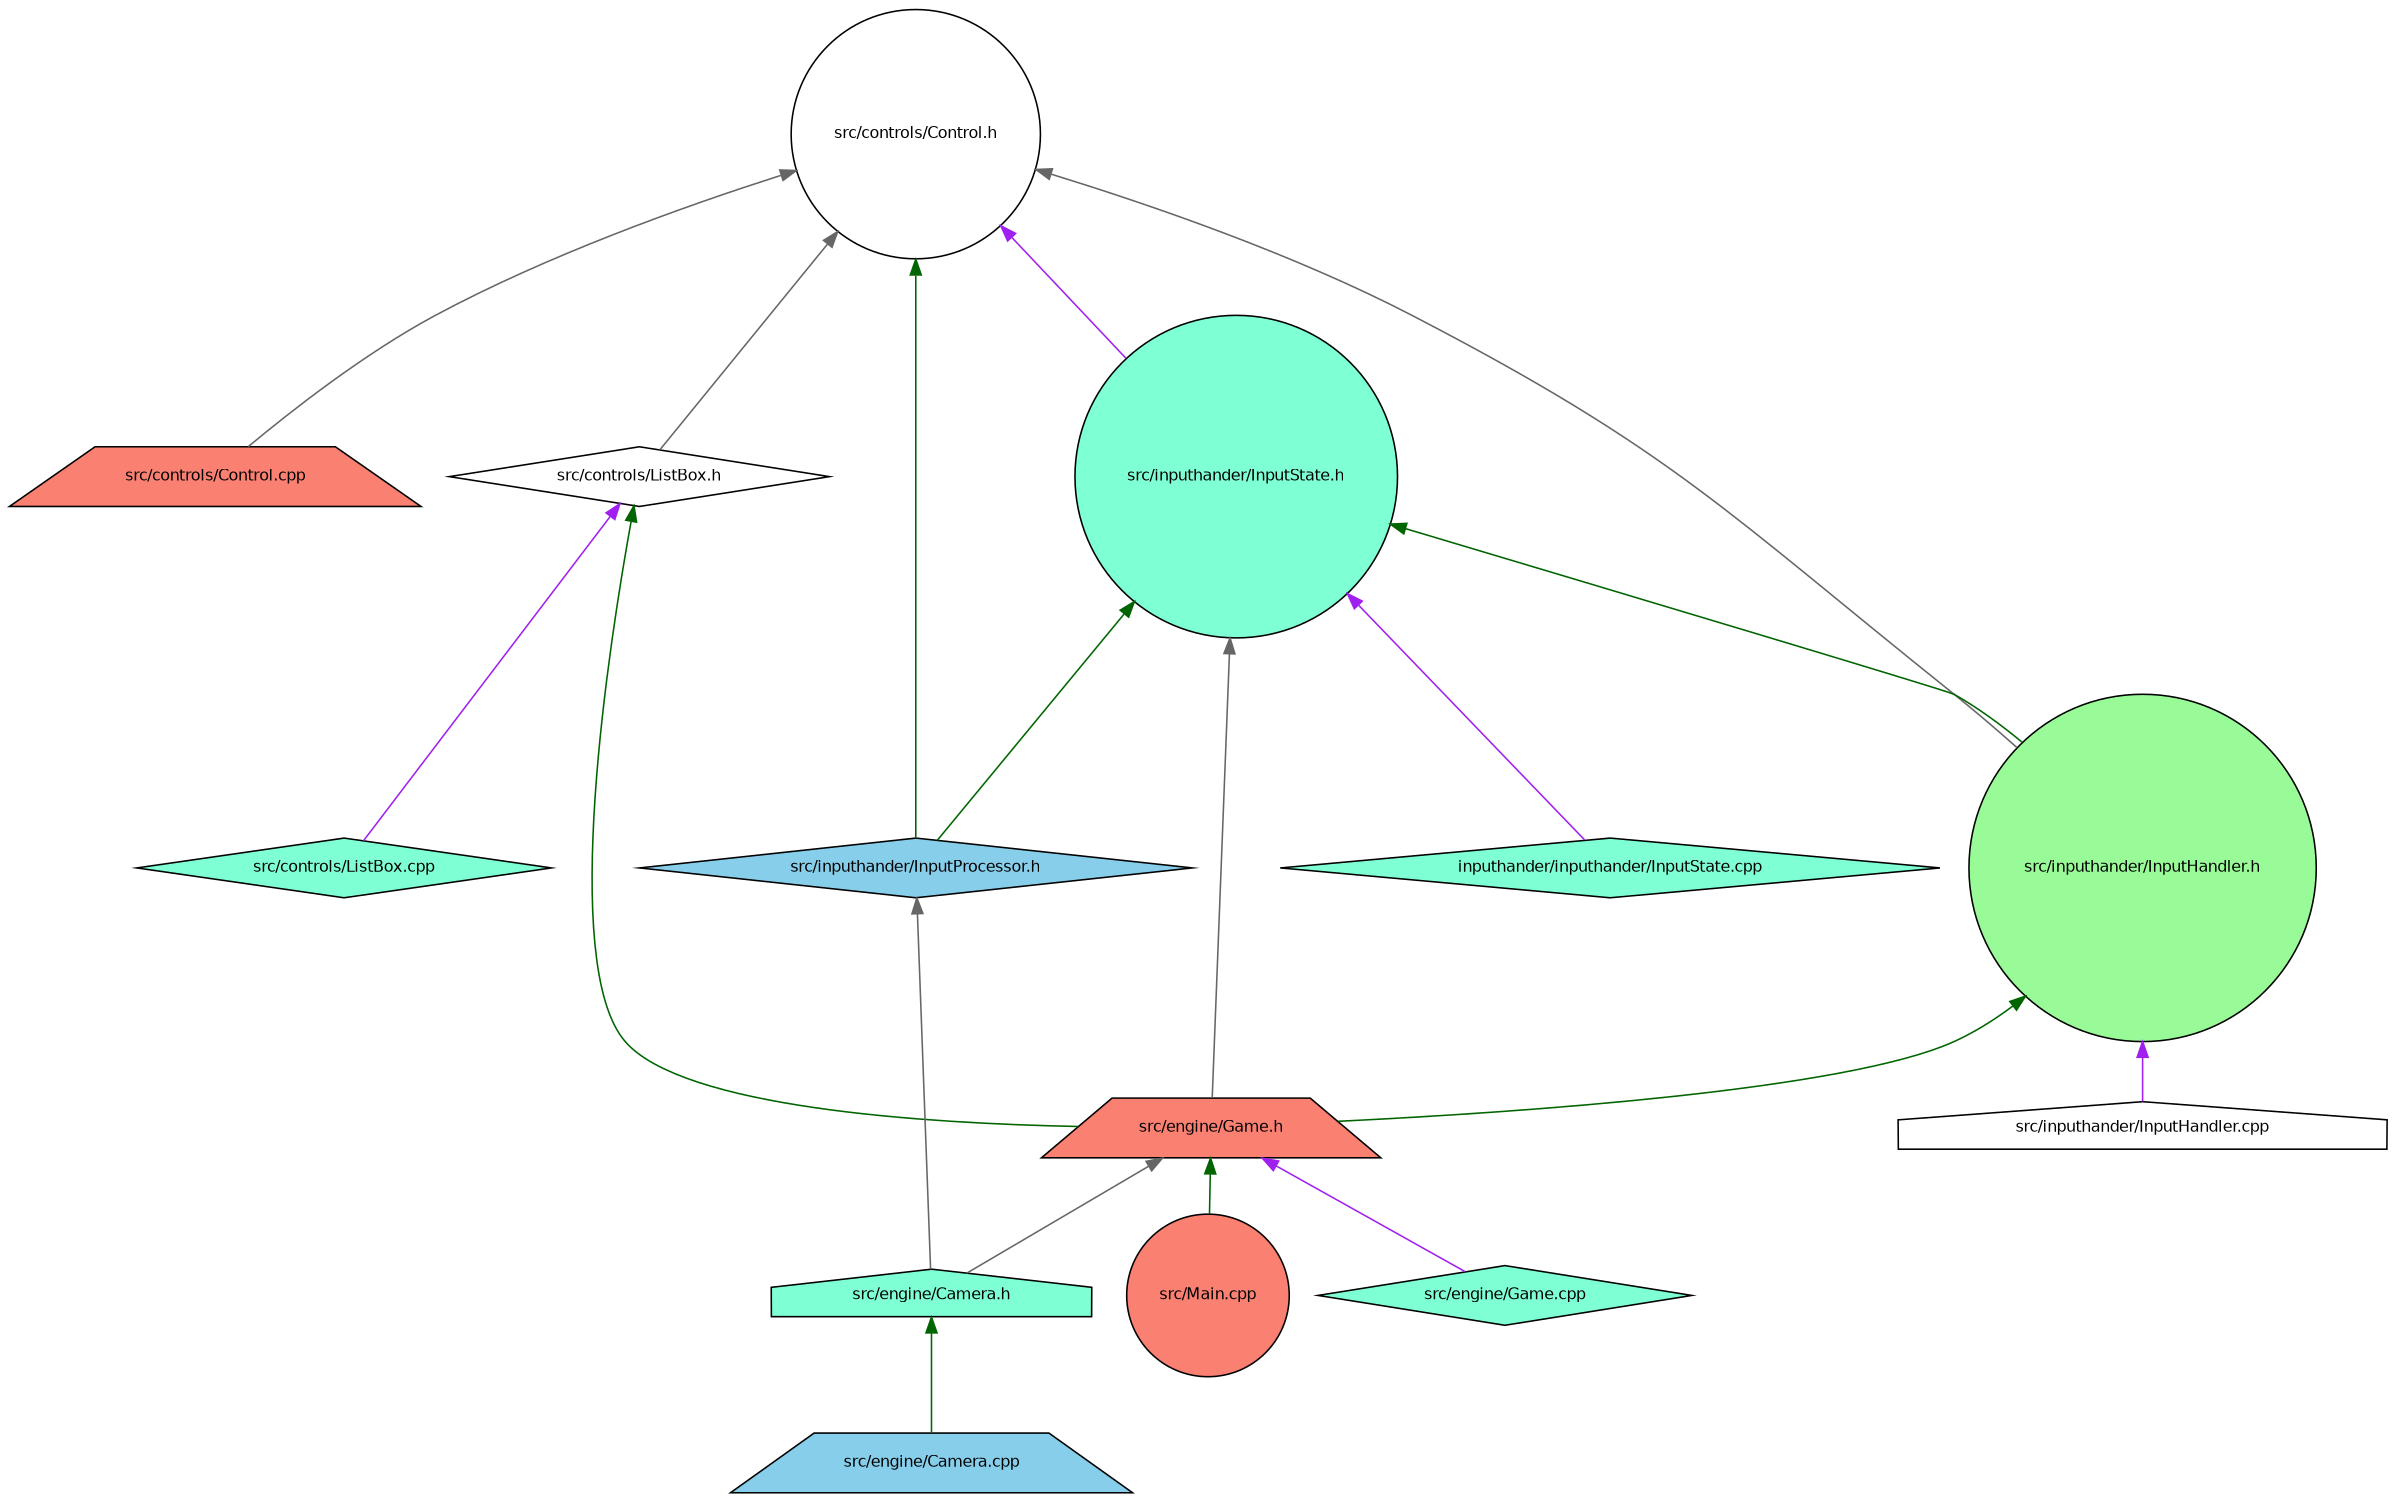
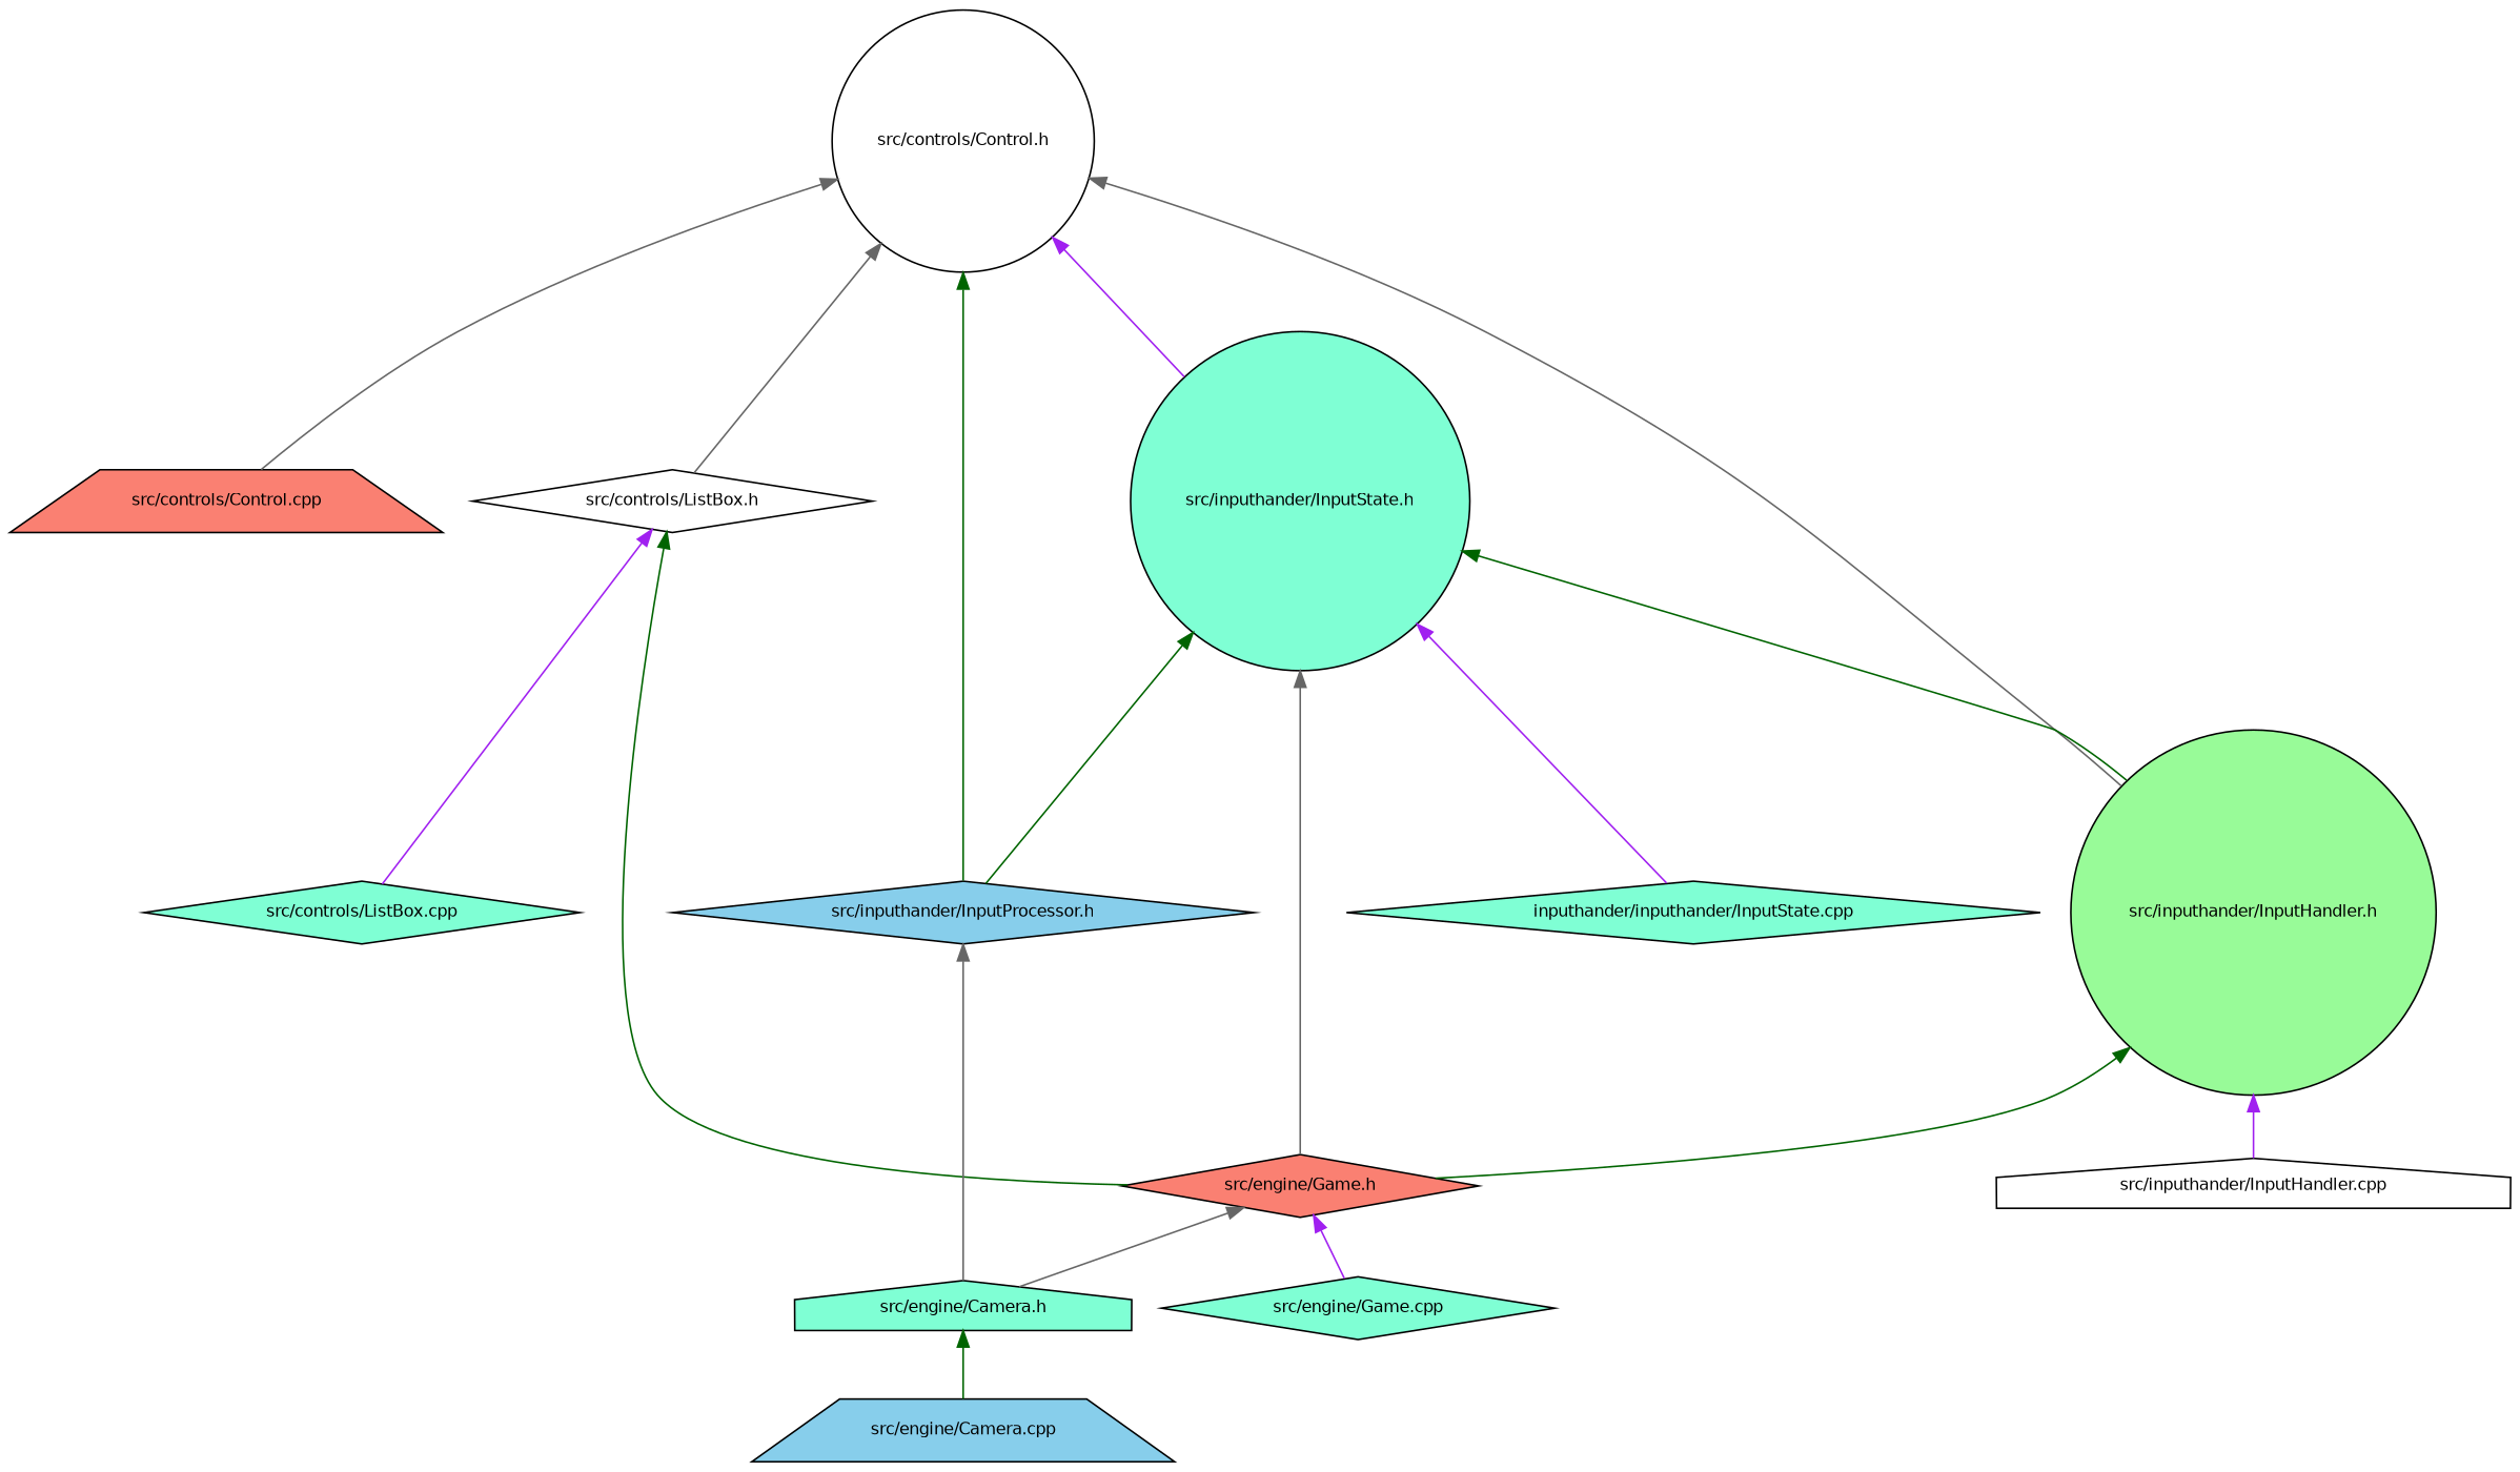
  digraph {
    node [color=black fillcolor=aquamarine fontname=Helvetica fontsize=10 shape=diamond style=filled]
    edge [color=darkgreen dir=back fontname=Helvetica fontsize=10 labelfontname=Helvetica labelfontsize=10 style=solid]
    n1 [fillcolor=white fontcolor=black height=0.2 label="src/controls/Control.h" shape=circle width=0.4]
    n2 [fillcolor=salmon height=0.2 label="src/controls/Control.cpp" shape=trapezium width=0.4]
    n3 [fillcolor=white height=0.2 label="src/controls/ListBox.h" width=0.4]
    n4 [fillcolor=skyblue height=0.2 label="src/inputhander/InputProcessor.h" width=0.4]
    n5 [height=0.2 label="src/inputhander/InputState.h" shape=circle width=0.4]
    n6 [fillcolor=palegreen height=0.2 label="src/inputhander/InputHandler.h" shape=circle width=0.4]
    n7 [height=0.2 label="src/controls/ListBox.cpp" width=0.4]
-   n8 [fillcolor=salmon height=0.2 label="src/engine/Game.h" shape=trapezium width=0.4]
+   n8 [fillcolor=salmon height=0.2 label="src/engine/Game.h" width=0.4]
    n9 [height=0.2 label="src/engine/Camera.h" shape=house width=0.4]
    n10 [height=0.2 label="inputhander/inputhander/InputState.cpp" width=0.4]
    n11 [fillcolor=white height=0.2 label="src/inputhander/InputHandler.cpp" shape=house width=0.4]
    n12 [height=0.2 label="src/engine/Game.cpp" width=0.4]
-   n13 [fillcolor=salmon height=0.2 label="src/Main.cpp" shape=circle width=0.4]
    n14 [fillcolor=skyblue height=0.2 label="src/engine/Camera.cpp" shape=trapezium width=0.4]
    n1 -> n2 [color=gray40]
    n1 -> n3 [color=gray40]
    n1 -> n4
    n1 -> n5 [color=purple]
    n1 -> n6 [color=gray40]
    n3 -> n7 [color=purple]
    n3 -> n8
    n4 -> n9 [color=gray40]
    n5 -> n4
    n5 -> n6
    n5 -> n8 [color=gray40]
    n5 -> n10 [color=purple]
    n6 -> n8
    n6 -> n11 [color=purple]
    n8 -> n9 [color=gray40]
    n8 -> n12 [color=purple]
-   n8 -> n13
    n9 -> n14
  }
